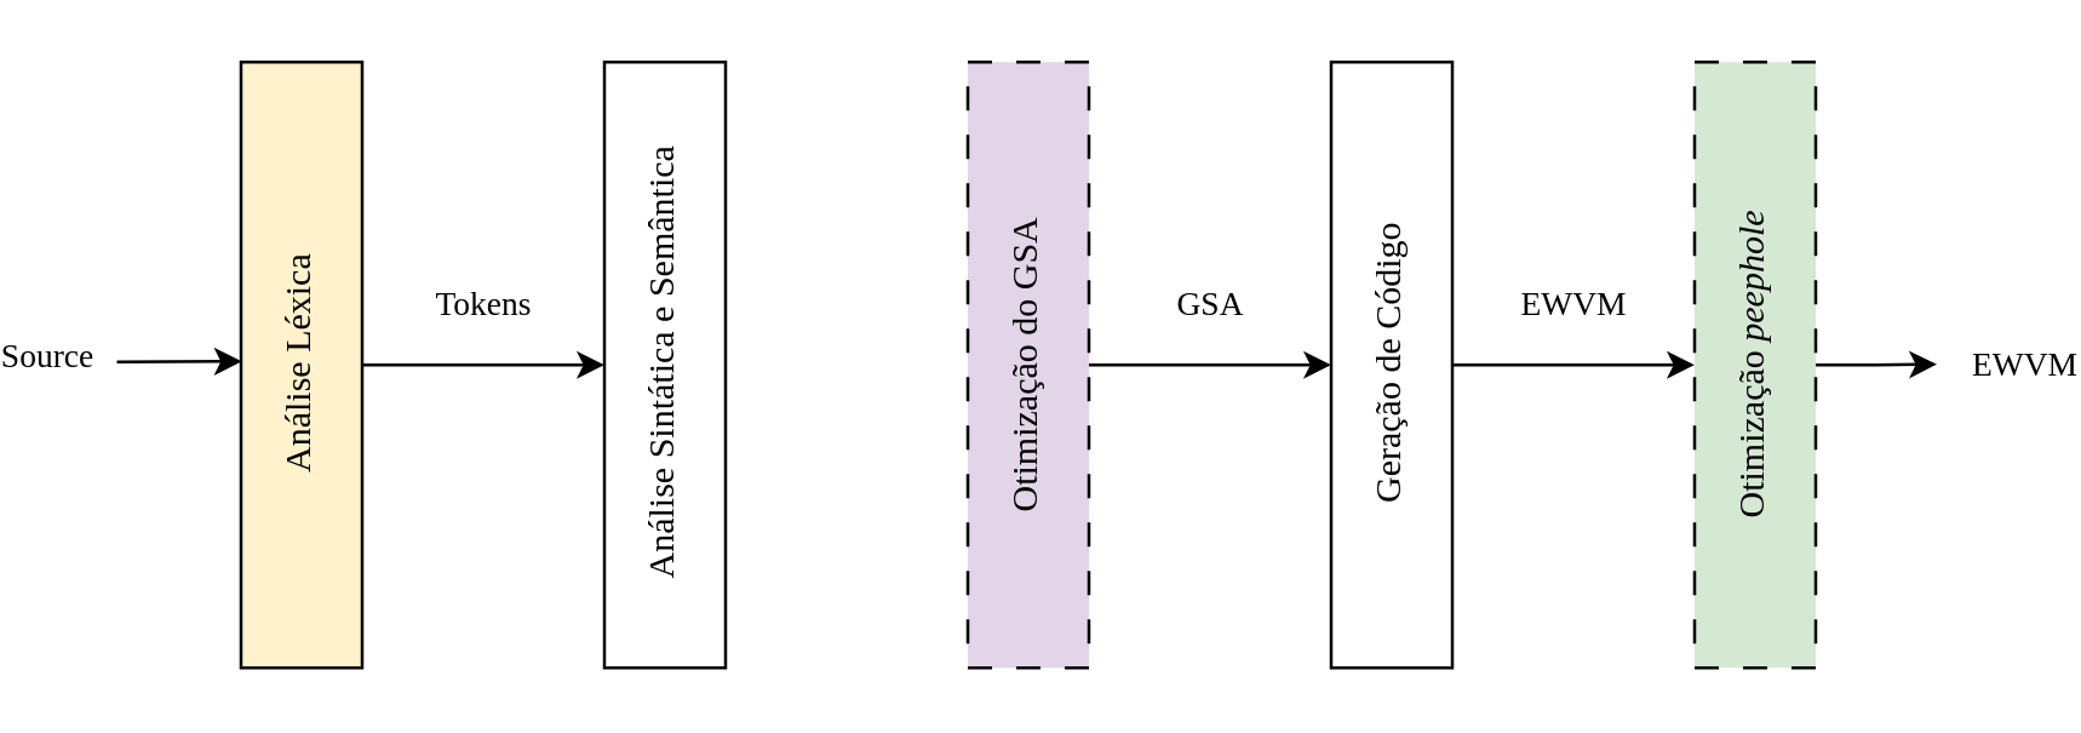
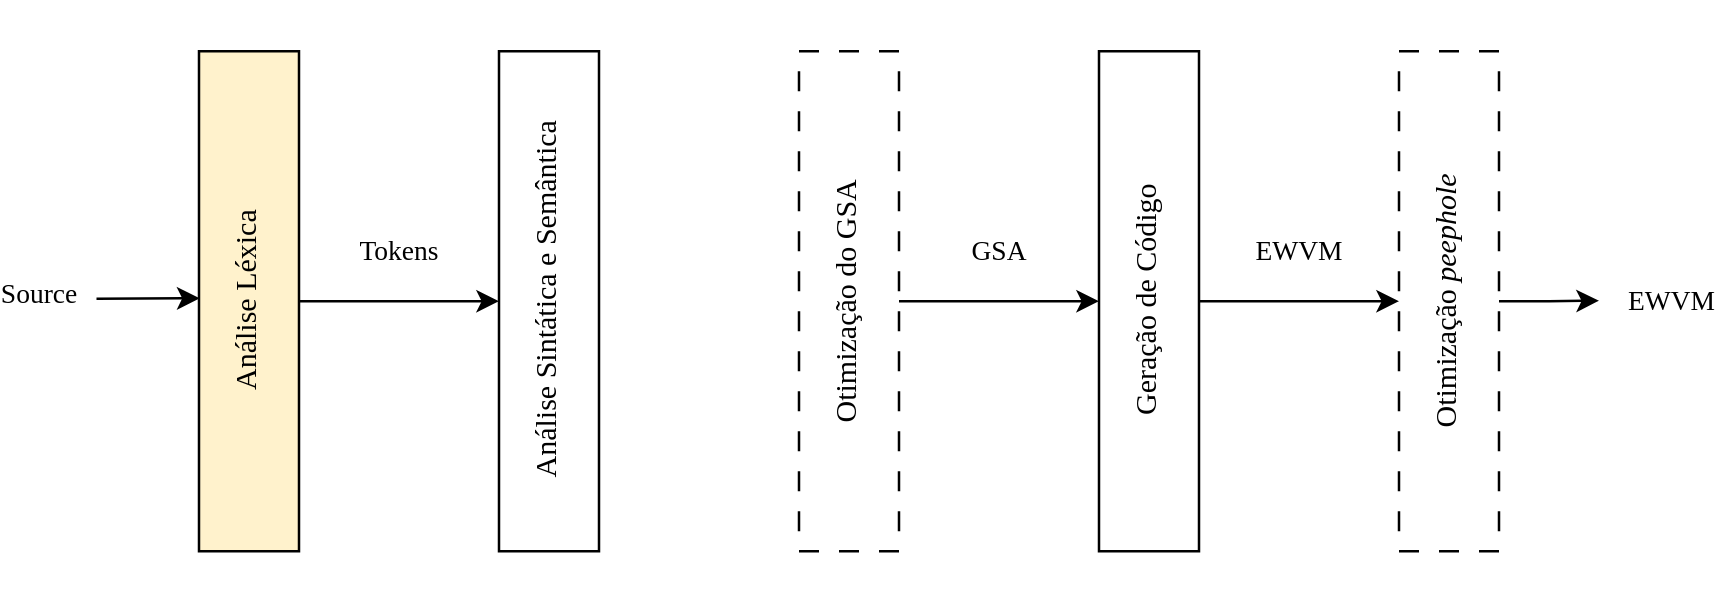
  <mxCell id="0" />
  <mxCell id="1" parent="0" />
  <mxCell id="2" value="&lt;div&gt;Tokens&lt;/div&gt;" style="edgeStyle=orthogonalEdgeStyle;rounded=0;orthogonalLoop=1;jettySize=auto;html=1;exitX=0;exitY=0.5;exitDx=0;exitDy=0;entryX=1;entryY=0.5;entryDx=0;entryDy=0;fontFamily=CMU Serif;" edge="1" parent="1" source="3" target="4"><mxGeometry y="20" relative="1" as="geometry"><mxPoint as="offset" /></mxGeometry></mxCell>
  <mxCell id="3" value="Análise Léxica" style="rounded=0;whiteSpace=wrap;html=1;textDirection=vertical-rl;fontFamily=CMU Serif;rotation=-180;fillColor=#fff2cc;" vertex="1" parent="1"><mxGeometry x="61" y="20" width="40" height="200" as="geometry" /></mxCell>
  <mxCell id="4" value="Análise Sintática e Semântica" style="rounded=0;whiteSpace=wrap;html=1;textDirection=vertical-rl;fontFamily=CMU Serif;rotation=-180;" vertex="1" parent="1"><mxGeometry x="181" y="20" width="40" height="200" as="geometry" /></mxCell>
  <mxCell id="5" value="&lt;div&gt;GSA&lt;/div&gt;" style="edgeStyle=orthogonalEdgeStyle;rounded=0;orthogonalLoop=1;jettySize=auto;html=1;exitX=0;exitY=0.5;exitDx=0;exitDy=0;entryX=1;entryY=0.5;entryDx=0;entryDy=0;fontFamily=CMU Serif;" edge="1" parent="1" source="6" target="8"><mxGeometry y="20" relative="1" as="geometry"><mxPoint as="offset" /></mxGeometry></mxCell>
- <mxCell id="6" value="&lt;div&gt;Otimização do GSA&lt;/div&gt;" style="rounded=0;whiteSpace=wrap;html=1;textDirection=vertical-rl;fontFamily=CMU Serif;rotation=-180;dashed=1;dashPattern=8 8;fillColor=#e1d5e7;" vertex="1" parent="1"><mxGeometry x="301" y="20" width="40" height="200" as="geometry" /></mxCell>
+ <mxCell id="6" value="&lt;div&gt;Otimização do GSA&lt;/div&gt;" style="rounded=0;whiteSpace=wrap;html=1;textDirection=vertical-rl;fontFamily=CMU Serif;rotation=-180;dashed=1;dashPattern=8 8;" vertex="1" parent="1"><mxGeometry x="301" y="20" width="40" height="200" as="geometry" /></mxCell>
  <mxCell id="7" value="EWVM" style="edgeStyle=orthogonalEdgeStyle;rounded=0;orthogonalLoop=1;jettySize=auto;html=1;exitX=0;exitY=0.5;exitDx=0;exitDy=0;entryX=1;entryY=0.5;entryDx=0;entryDy=0;fontFamily=CMU Serif;" edge="1" parent="1" source="8" target="11"><mxGeometry y="20" relative="1" as="geometry"><mxPoint as="offset" /></mxGeometry></mxCell>
  <mxCell id="8" value="&lt;div&gt;Geração de Código&lt;/div&gt;" style="rounded=0;whiteSpace=wrap;html=1;textDirection=vertical-rl;fontFamily=CMU Serif;rotation=-180;" vertex="1" parent="1"><mxGeometry x="421" y="20" width="40" height="200" as="geometry" /></mxCell>
  <mxCell id="9" style="edgeStyle=orthogonalEdgeStyle;rounded=0;orthogonalLoop=1;jettySize=auto;html=1;exitX=0;exitY=0.5;exitDx=0;exitDy=0;" edge="1" parent="1" source="11"><mxGeometry relative="1" as="geometry"><mxPoint x="621" y="119.759" as="targetPoint" /></mxGeometry></mxCell>
  <mxCell id="10" value="&lt;font face=&quot;CMU Serif&quot;&gt;EWVM&lt;/font&gt;" style="edgeLabel;html=1;align=center;verticalAlign=middle;resizable=0;points=[];" vertex="1" connectable="0" parent="9"><mxGeometry x="-0.073" y="-1" relative="1" as="geometry"><mxPoint x="49" y="-2" as="offset" /></mxGeometry></mxCell>
- <mxCell id="11" value="Otimização&amp;nbsp;&lt;i&gt;peephole&lt;/i&gt;" style="rounded=0;whiteSpace=wrap;html=1;textDirection=vertical-rl;fontFamily=CMU Serif;rotation=-180;dashed=1;dashPattern=8 8;fillColor=#d5e8d4;" vertex="1" parent="1"><mxGeometry x="541" y="20" width="40" height="200" as="geometry" /></mxCell>
+ <mxCell id="11" value="Otimização&amp;nbsp;&lt;i&gt;peephole&lt;/i&gt;" style="rounded=0;whiteSpace=wrap;html=1;textDirection=vertical-rl;fontFamily=CMU Serif;rotation=-180;dashed=1;dashPattern=8 8;" vertex="1" parent="1"><mxGeometry x="541" y="20" width="40" height="200" as="geometry" /></mxCell>
  <mxCell id="12" value="&lt;font face=&quot;CMU Serif&quot;&gt;Source&lt;/font&gt;" style="endArrow=classic;html=1;rounded=0;entryX=0.994;entryY=0.506;entryDx=0;entryDy=0;entryPerimeter=0;" edge="1" parent="1"><mxGeometry x="-1" y="23" width="50" height="50" relative="1" as="geometry"><mxPoint x="20" y="119" as="sourcePoint" /><mxPoint x="61.24" y="118.8" as="targetPoint" /><mxPoint x="-23" y="21" as="offset" /></mxGeometry></mxCell>
